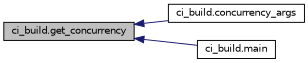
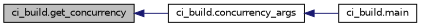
  digraph {
    rankdir=LR
    node [color=black fillcolor=white fontname=Helvetica fontsize=10 shape=record style=filled]
    edge [color=midnightblue dir=back fontname=Helvetica fontsize=10 labelfontname=Helvetica labelfontsize=10 style=solid]
    n1 [fillcolor=grey75 fontcolor=black height=0.2 label="ci_build.get_concurrency" width=0.4]
    n2 [height=0.2 label="ci_build.concurrency_args" width=0.4]
    n3 [height=0.2 label="ci_build.main" width=0.4]
    n1 -> n2
-   n1 -> n3
+   n2 -> n3
  }
